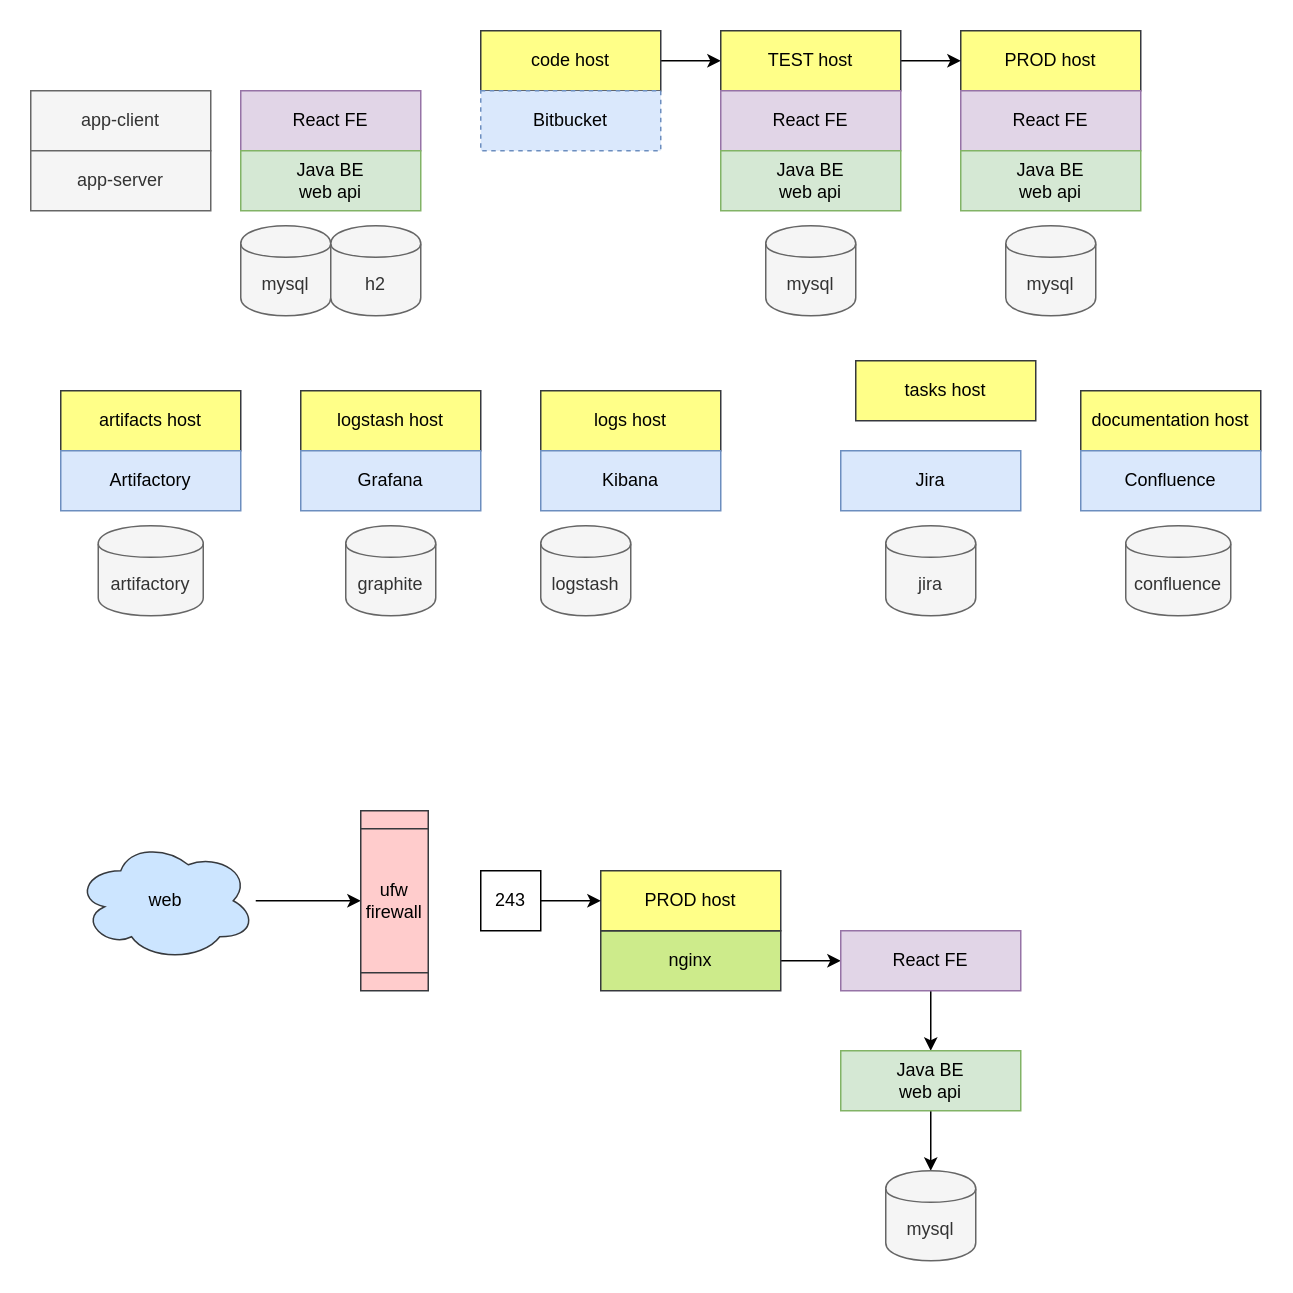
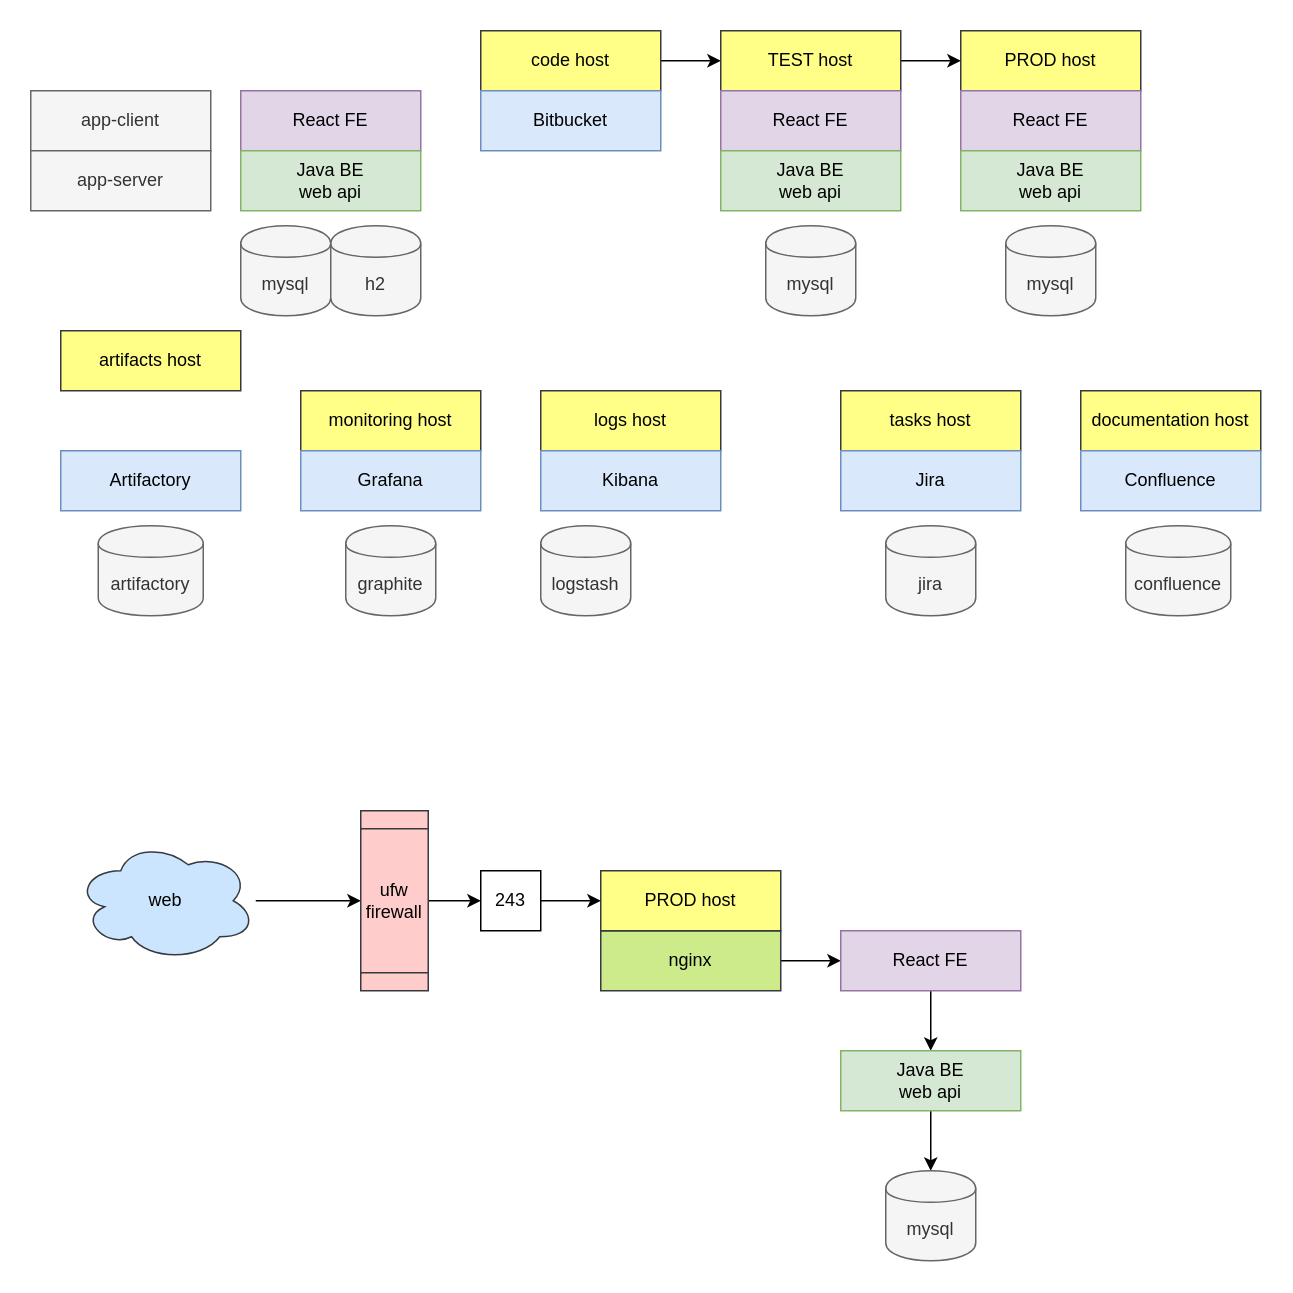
  <mxCell id="0" />
  <mxCell id="1" parent="0" />
  <mxCell id="2" value="React FE" style="rounded=0;whiteSpace=wrap;html=1;fillColor=#e1d5e7;strokeColor=#9673a6;" parent="1" vertex="1"><mxGeometry x="160" y="60" width="120" height="40" as="geometry" /></mxCell>
  <mxCell id="3" value="mysql" style="shape=cylinder;whiteSpace=wrap;html=1;boundedLbl=1;backgroundOutline=1;rounded=0;fillColor=#f5f5f5;strokeColor=#666666;fontColor=#333333;" parent="1" vertex="1"><mxGeometry x="160" y="150" width="60" height="60" as="geometry" /></mxCell>
  <mxCell id="4" value="PROD host" style="rounded=0;whiteSpace=wrap;html=1;fillColor=#ffff88;strokeColor=#36393d;" parent="1" vertex="1"><mxGeometry x="640" y="20" width="120" height="40" as="geometry" /></mxCell>
  <mxCell id="5" style="edgeStyle=orthogonalEdgeStyle;rounded=0;orthogonalLoop=1;jettySize=auto;html=1;entryX=0;entryY=0.5;entryDx=0;entryDy=0;startArrow=none;" parent="1" source="12" target="4" edge="1"><mxGeometry relative="1" as="geometry" /></mxCell>
  <mxCell id="6" value="" style="edgeStyle=orthogonalEdgeStyle;rounded=0;orthogonalLoop=1;jettySize=auto;html=1;" parent="1" source="7" target="12" edge="1"><mxGeometry relative="1" as="geometry" /></mxCell>
  <mxCell id="7" value="code host" style="rounded=0;whiteSpace=wrap;html=1;fillColor=#ffff88;strokeColor=#36393d;" parent="1" vertex="1"><mxGeometry x="320" y="20" width="120" height="40" as="geometry" /></mxCell>
  <mxCell id="8" value="app-client" style="rounded=0;whiteSpace=wrap;html=1;fillColor=#f5f5f5;strokeColor=#666666;fontColor=#333333;" parent="1" vertex="1"><mxGeometry x="20" y="60" width="120" height="40" as="geometry" /></mxCell>
  <mxCell id="9" value="app-server" style="rounded=0;whiteSpace=wrap;html=1;fillColor=#f5f5f5;strokeColor=#666666;fontColor=#333333;" parent="1" vertex="1"><mxGeometry x="20" y="100" width="120" height="40" as="geometry" /></mxCell>
  <mxCell id="10" value="Java BE&lt;br&gt;web api" style="rounded=0;whiteSpace=wrap;html=1;fillColor=#d5e8d4;strokeColor=#82b366;" parent="1" vertex="1"><mxGeometry x="160" y="100" width="120" height="40" as="geometry" /></mxCell>
  <mxCell id="11" value="h2" style="shape=cylinder;whiteSpace=wrap;html=1;boundedLbl=1;backgroundOutline=1;rounded=0;fillColor=#f5f5f5;strokeColor=#666666;fontColor=#333333;" parent="1" vertex="1"><mxGeometry x="220" y="150" width="60" height="60" as="geometry" /></mxCell>
  <mxCell id="12" value="TEST host" style="rounded=0;whiteSpace=wrap;html=1;fillColor=#ffff88;strokeColor=#36393d;" parent="1" vertex="1"><mxGeometry x="480" y="20" width="120" height="40" as="geometry" /></mxCell>
  <mxCell id="13" value="graphite" style="shape=cylinder;whiteSpace=wrap;html=1;boundedLbl=1;backgroundOutline=1;rounded=0;fillColor=#f5f5f5;strokeColor=#666666;fontColor=#333333;" parent="1" vertex="1"><mxGeometry x="230" y="350" width="60" height="60" as="geometry" /></mxCell>
- <mxCell id="14" value="logstash host" style="rounded=0;whiteSpace=wrap;html=1;fillColor=#ffff88;strokeColor=#36393d;" parent="1" vertex="1"><mxGeometry x="200" y="260" width="120" height="40" as="geometry" /></mxCell>
+ <mxCell id="14" value="monitoring host" style="rounded=0;whiteSpace=wrap;html=1;fillColor=#ffff88;strokeColor=#36393d;" parent="1" vertex="1"><mxGeometry x="200" y="260" width="120" height="40" as="geometry" /></mxCell>
  <mxCell id="15" value="logstash" style="shape=cylinder;whiteSpace=wrap;html=1;boundedLbl=1;backgroundOutline=1;rounded=0;fillColor=#f5f5f5;strokeColor=#666666;fontColor=#333333;" parent="1" vertex="1"><mxGeometry x="360" y="350" width="60" height="60" as="geometry" /></mxCell>
- <mxCell id="16" value="tasks host" style="rounded=0;whiteSpace=wrap;html=1;fillColor=#ffff88;strokeColor=#36393d;" parent="1" vertex="1"><mxGeometry x="570" y="240" width="120" height="40" as="geometry" /></mxCell>
+ <mxCell id="16" value="tasks host" style="rounded=0;whiteSpace=wrap;html=1;fillColor=#ffff88;strokeColor=#36393d;" parent="1" vertex="1"><mxGeometry x="560" y="260" width="120" height="40" as="geometry" /></mxCell>
  <mxCell id="17" value="Jira" style="rounded=0;whiteSpace=wrap;html=1;fillColor=#dae8fc;strokeColor=#6c8ebf;" parent="1" vertex="1"><mxGeometry x="560" y="300" width="120" height="40" as="geometry" /></mxCell>
  <mxCell id="18" value="documentation host" style="rounded=0;whiteSpace=wrap;html=1;fillColor=#ffff88;strokeColor=#36393d;" parent="1" vertex="1"><mxGeometry x="720" y="260" width="120" height="40" as="geometry" /></mxCell>
- <mxCell id="19" value="Bitbucket" style="rounded=0;whiteSpace=wrap;html=1;fillColor=#dae8fc;strokeColor=#6c8ebf;dashed=1;" parent="1" vertex="1"><mxGeometry x="320" y="60" width="120" height="40" as="geometry" /></mxCell>
+ <mxCell id="19" value="Bitbucket" style="rounded=0;whiteSpace=wrap;html=1;fillColor=#dae8fc;strokeColor=#6c8ebf;" parent="1" vertex="1"><mxGeometry x="320" y="60" width="120" height="40" as="geometry" /></mxCell>
  <mxCell id="20" value="Confluence" style="rounded=0;whiteSpace=wrap;html=1;fillColor=#dae8fc;strokeColor=#6c8ebf;" parent="1" vertex="1"><mxGeometry x="720" y="300" width="120" height="40" as="geometry" /></mxCell>
  <mxCell id="21" style="edgeStyle=orthogonalEdgeStyle;rounded=0;orthogonalLoop=1;jettySize=auto;html=1;" edge="1" parent="1" source="22" target="43"><mxGeometry relative="1" as="geometry"><mxPoint x="600" y="600" as="targetPoint" /></mxGeometry></mxCell>
  <mxCell id="22" value="nginx" style="rounded=0;whiteSpace=wrap;html=1;fillColor=#cdeb8b;strokeColor=#36393d;" parent="1" vertex="1"><mxGeometry x="400" y="620" width="120" height="40" as="geometry" /></mxCell>
  <mxCell id="23" style="edgeStyle=orthogonalEdgeStyle;rounded=0;orthogonalLoop=1;jettySize=auto;html=1;" parent="1" source="24" target="26" edge="1"><mxGeometry relative="1" as="geometry" /></mxCell>
  <mxCell id="24" value="web" style="ellipse;shape=cloud;whiteSpace=wrap;html=1;fillColor=#cce5ff;strokeColor=#36393d;" parent="1" vertex="1"><mxGeometry x="50" y="560" width="120" height="80" as="geometry" /></mxCell>
+ <mxCell id="25" value="" style="edgeStyle=orthogonalEdgeStyle;rounded=0;orthogonalLoop=1;jettySize=auto;html=1;" edge="1" parent="1" source="26" target="48"><mxGeometry relative="1" as="geometry" /></mxCell>
  <mxCell id="26" value="ufw&lt;br&gt;firewall" style="shape=process;whiteSpace=wrap;html=1;backgroundOutline=1;rotation=90;horizontal=0;fillColor=#ffcccc;strokeColor=#36393d;" parent="1" vertex="1"><mxGeometry x="202.5" y="577.5" width="120" height="45" as="geometry" /></mxCell>
- <mxCell id="27" value="artifacts host" style="rounded=0;whiteSpace=wrap;html=1;fillColor=#ffff88;strokeColor=#36393d;" vertex="1" parent="1"><mxGeometry x="40" y="260" width="120" height="40" as="geometry" /></mxCell>
+ <mxCell id="27" value="artifacts host" style="rounded=0;whiteSpace=wrap;html=1;fillColor=#ffff88;strokeColor=#36393d;" vertex="1" parent="1"><mxGeometry x="40" y="220" width="120" height="40" as="geometry" /></mxCell>
  <mxCell id="28" value="Artifactory" style="rounded=0;whiteSpace=wrap;html=1;fillColor=#dae8fc;strokeColor=#6c8ebf;" vertex="1" parent="1"><mxGeometry x="40" y="300" width="120" height="40" as="geometry" /></mxCell>
  <mxCell id="29" value="Grafana" style="rounded=0;whiteSpace=wrap;html=1;fillColor=#dae8fc;strokeColor=#6c8ebf;" vertex="1" parent="1"><mxGeometry x="200" y="300" width="120" height="40" as="geometry" /></mxCell>
  <mxCell id="30" value="logs host" style="rounded=0;whiteSpace=wrap;html=1;fillColor=#ffff88;strokeColor=#36393d;" vertex="1" parent="1"><mxGeometry x="360" y="260" width="120" height="40" as="geometry" /></mxCell>
  <mxCell id="31" value="Kibana" style="rounded=0;whiteSpace=wrap;html=1;fillColor=#dae8fc;strokeColor=#6c8ebf;" vertex="1" parent="1"><mxGeometry x="360" y="300" width="120" height="40" as="geometry" /></mxCell>
  <mxCell id="32" value="jira" style="shape=cylinder;whiteSpace=wrap;html=1;boundedLbl=1;backgroundOutline=1;rounded=0;fillColor=#f5f5f5;strokeColor=#666666;fontColor=#333333;" vertex="1" parent="1"><mxGeometry x="590" y="350" width="60" height="60" as="geometry" /></mxCell>
  <mxCell id="33" value="confluence" style="shape=cylinder;whiteSpace=wrap;html=1;boundedLbl=1;backgroundOutline=1;rounded=0;fillColor=#f5f5f5;strokeColor=#666666;fontColor=#333333;" vertex="1" parent="1"><mxGeometry x="750" y="350" width="70" height="60" as="geometry" /></mxCell>
  <mxCell id="34" value="artifactory" style="shape=cylinder;whiteSpace=wrap;html=1;boundedLbl=1;backgroundOutline=1;rounded=0;fillColor=#f5f5f5;strokeColor=#666666;fontColor=#333333;" vertex="1" parent="1"><mxGeometry x="65" y="350" width="70" height="60" as="geometry" /></mxCell>
  <mxCell id="35" value="React FE" style="rounded=0;whiteSpace=wrap;html=1;fillColor=#e1d5e7;strokeColor=#9673a6;" vertex="1" parent="1"><mxGeometry x="480" y="60" width="120" height="40" as="geometry" /></mxCell>
  <mxCell id="36" value="Java BE&lt;br&gt;web api" style="rounded=0;whiteSpace=wrap;html=1;fillColor=#d5e8d4;strokeColor=#82b366;" vertex="1" parent="1"><mxGeometry x="480" y="100" width="120" height="40" as="geometry" /></mxCell>
  <mxCell id="37" value="React FE" style="rounded=0;whiteSpace=wrap;html=1;fillColor=#e1d5e7;strokeColor=#9673a6;" vertex="1" parent="1"><mxGeometry x="640" y="60" width="120" height="40" as="geometry" /></mxCell>
  <mxCell id="38" value="Java BE&lt;br&gt;web api" style="rounded=0;whiteSpace=wrap;html=1;fillColor=#d5e8d4;strokeColor=#82b366;" vertex="1" parent="1"><mxGeometry x="640" y="100" width="120" height="40" as="geometry" /></mxCell>
  <mxCell id="39" value="mysql" style="shape=cylinder;whiteSpace=wrap;html=1;boundedLbl=1;backgroundOutline=1;rounded=0;fillColor=#f5f5f5;strokeColor=#666666;fontColor=#333333;" vertex="1" parent="1"><mxGeometry x="510" y="150" width="60" height="60" as="geometry" /></mxCell>
  <mxCell id="40" value="mysql" style="shape=cylinder;whiteSpace=wrap;html=1;boundedLbl=1;backgroundOutline=1;rounded=0;fillColor=#f5f5f5;strokeColor=#666666;fontColor=#333333;" vertex="1" parent="1"><mxGeometry x="670" y="150" width="60" height="60" as="geometry" /></mxCell>
  <mxCell id="41" value="PROD host" style="rounded=0;whiteSpace=wrap;html=1;fillColor=#ffff88;strokeColor=#36393d;" vertex="1" parent="1"><mxGeometry x="400" y="580" width="120" height="40" as="geometry" /></mxCell>
  <mxCell id="42" style="edgeStyle=orthogonalEdgeStyle;rounded=0;orthogonalLoop=1;jettySize=auto;html=1;entryX=0.5;entryY=0;entryDx=0;entryDy=0;" edge="1" parent="1" source="43" target="45"><mxGeometry relative="1" as="geometry" /></mxCell>
  <mxCell id="43" value="React FE" style="rounded=0;whiteSpace=wrap;html=1;fillColor=#e1d5e7;strokeColor=#9673a6;" vertex="1" parent="1"><mxGeometry x="560" y="620" width="120" height="40" as="geometry" /></mxCell>
  <mxCell id="44" value="" style="edgeStyle=orthogonalEdgeStyle;rounded=0;orthogonalLoop=1;jettySize=auto;html=1;" edge="1" parent="1" source="45" target="46"><mxGeometry relative="1" as="geometry" /></mxCell>
  <mxCell id="45" value="Java BE&lt;br&gt;web api" style="rounded=0;whiteSpace=wrap;html=1;fillColor=#d5e8d4;strokeColor=#82b366;" vertex="1" parent="1"><mxGeometry x="560" y="700" width="120" height="40" as="geometry" /></mxCell>
  <mxCell id="46" value="mysql" style="shape=cylinder;whiteSpace=wrap;html=1;boundedLbl=1;backgroundOutline=1;rounded=0;fillColor=#f5f5f5;strokeColor=#666666;fontColor=#333333;" vertex="1" parent="1"><mxGeometry x="590" y="780" width="60" height="60" as="geometry" /></mxCell>
  <mxCell id="47" value="" style="edgeStyle=orthogonalEdgeStyle;rounded=0;orthogonalLoop=1;jettySize=auto;html=1;" edge="1" parent="1" source="48" target="41"><mxGeometry relative="1" as="geometry" /></mxCell>
  <mxCell id="48" value="243" style="rounded=0;whiteSpace=wrap;html=1;" vertex="1" parent="1"><mxGeometry x="320" y="580" width="40" height="40" as="geometry" /></mxCell>
